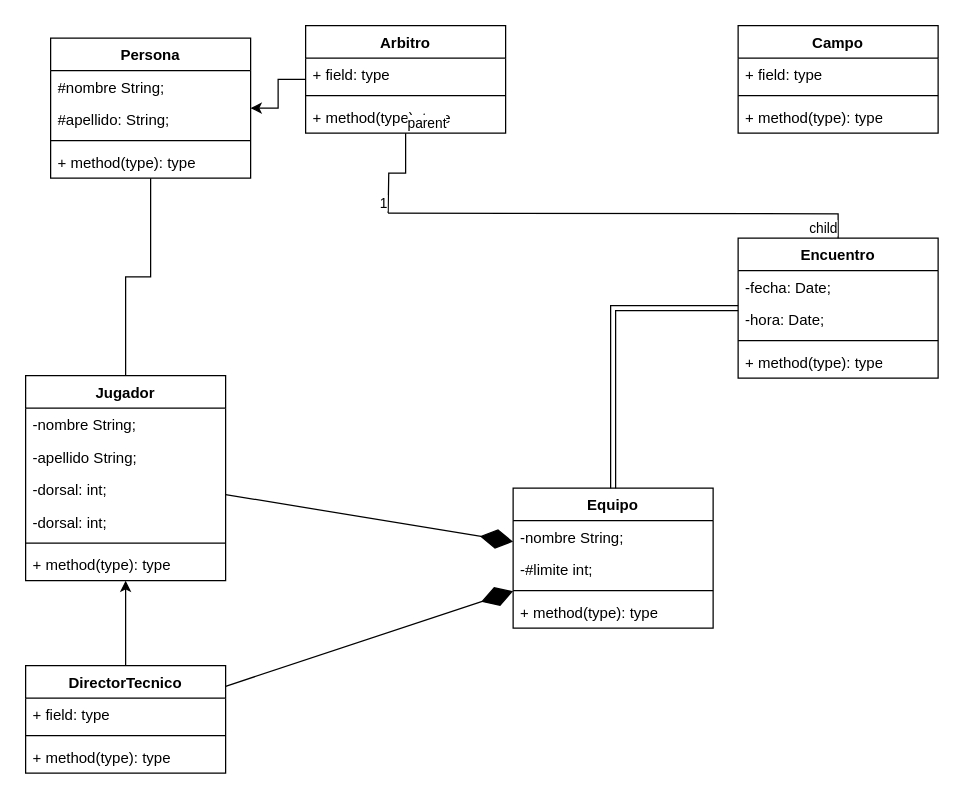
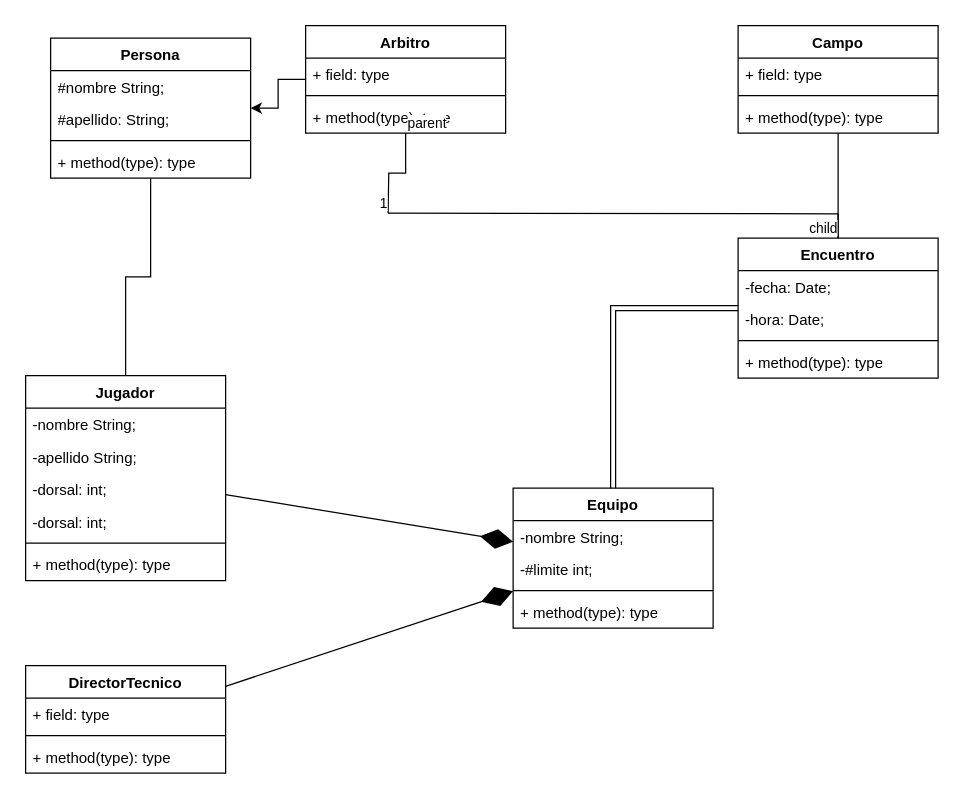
  <mxCell id="0" />
  <mxCell id="1" parent="0" />
  <mxCell id="2" value="Jugador" style="swimlane;fontStyle=1;align=center;verticalAlign=top;childLayout=stackLayout;horizontal=1;startSize=26;horizontalStack=0;resizeParent=1;resizeParentMax=0;resizeLast=0;collapsible=1;marginBottom=0;whiteSpace=wrap;html=1;" vertex="1" parent="1"><mxGeometry x="20" y="300" width="160" height="164" as="geometry" /></mxCell>
  <mxCell id="3" value="-nombre String;" style="text;strokeColor=none;fillColor=none;align=left;verticalAlign=top;spacingLeft=4;spacingRight=4;overflow=hidden;rotatable=0;points=[[0,0.5],[1,0.5]];portConstraint=eastwest;whiteSpace=wrap;html=1;" vertex="1" parent="2"><mxGeometry y="26" width="160" height="26" as="geometry" /></mxCell>
  <mxCell id="4" value="-apellido String;" style="text;strokeColor=none;fillColor=none;align=left;verticalAlign=top;spacingLeft=4;spacingRight=4;overflow=hidden;rotatable=0;points=[[0,0.5],[1,0.5]];portConstraint=eastwest;whiteSpace=wrap;html=1;" vertex="1" parent="2"><mxGeometry y="52" width="160" height="26" as="geometry" /></mxCell>
  <mxCell id="5" value="-dorsal: int;" style="text;strokeColor=none;fillColor=none;align=left;verticalAlign=top;spacingLeft=4;spacingRight=4;overflow=hidden;rotatable=0;points=[[0,0.5],[1,0.5]];portConstraint=eastwest;whiteSpace=wrap;html=1;" vertex="1" parent="2"><mxGeometry y="78" width="160" height="26" as="geometry" /></mxCell>
  <mxCell id="6" value="-dorsal: int;" style="text;strokeColor=none;fillColor=none;align=left;verticalAlign=top;spacingLeft=4;spacingRight=4;overflow=hidden;rotatable=0;points=[[0,0.5],[1,0.5]];portConstraint=eastwest;whiteSpace=wrap;html=1;" vertex="1" parent="2"><mxGeometry y="104" width="160" height="26" as="geometry" /></mxCell>
  <mxCell id="7" value="" style="line;strokeWidth=1;fillColor=none;align=left;verticalAlign=middle;spacingTop=-1;spacingLeft=3;spacingRight=3;rotatable=0;labelPosition=right;points=[];portConstraint=eastwest;strokeColor=inherit;" vertex="1" parent="2"><mxGeometry y="130" width="160" height="8" as="geometry" /></mxCell>
  <mxCell id="8" value="+ method(type): type" style="text;strokeColor=none;fillColor=none;align=left;verticalAlign=top;spacingLeft=4;spacingRight=4;overflow=hidden;rotatable=0;points=[[0,0.5],[1,0.5]];portConstraint=eastwest;whiteSpace=wrap;html=1;" vertex="1" parent="2"><mxGeometry y="138" width="160" height="26" as="geometry" /></mxCell>
  <mxCell id="9" value="Equipo" style="swimlane;fontStyle=1;align=center;verticalAlign=top;childLayout=stackLayout;horizontal=1;startSize=26;horizontalStack=0;resizeParent=1;resizeParentMax=0;resizeLast=0;collapsible=1;marginBottom=0;whiteSpace=wrap;html=1;" vertex="1" parent="1"><mxGeometry x="410" y="390" width="160" height="112" as="geometry" /></mxCell>
  <mxCell id="10" value="-nombre String;" style="text;strokeColor=none;fillColor=none;align=left;verticalAlign=top;spacingLeft=4;spacingRight=4;overflow=hidden;rotatable=0;points=[[0,0.5],[1,0.5]];portConstraint=eastwest;whiteSpace=wrap;html=1;" vertex="1" parent="9"><mxGeometry y="26" width="160" height="26" as="geometry" /></mxCell>
  <mxCell id="11" value="-#limite int;" style="text;strokeColor=none;fillColor=none;align=left;verticalAlign=top;spacingLeft=4;spacingRight=4;overflow=hidden;rotatable=0;points=[[0,0.5],[1,0.5]];portConstraint=eastwest;whiteSpace=wrap;html=1;" vertex="1" parent="9"><mxGeometry y="52" width="160" height="26" as="geometry" /></mxCell>
  <mxCell id="12" value="" style="line;strokeWidth=1;fillColor=none;align=left;verticalAlign=middle;spacingTop=-1;spacingLeft=3;spacingRight=3;rotatable=0;labelPosition=right;points=[];portConstraint=eastwest;strokeColor=inherit;" vertex="1" parent="9"><mxGeometry y="78" width="160" height="8" as="geometry" /></mxCell>
  <mxCell id="13" value="+ method(type): type" style="text;strokeColor=none;fillColor=none;align=left;verticalAlign=top;spacingLeft=4;spacingRight=4;overflow=hidden;rotatable=0;points=[[0,0.5],[1,0.5]];portConstraint=eastwest;whiteSpace=wrap;html=1;" vertex="1" parent="9"><mxGeometry y="86" width="160" height="26" as="geometry" /></mxCell>
  <mxCell id="14" value="" style="endArrow=diamondThin;endFill=1;endSize=24;html=1;rounded=0;" edge="1" parent="1" source="2" target="9"><mxGeometry width="160" relative="1" as="geometry"><mxPoint x="370" y="50" as="sourcePoint" /><mxPoint x="530" y="50" as="targetPoint" /></mxGeometry></mxCell>
  <mxCell id="15" value="Persona" style="swimlane;fontStyle=1;align=center;verticalAlign=top;childLayout=stackLayout;horizontal=1;startSize=26;horizontalStack=0;resizeParent=1;resizeParentMax=0;resizeLast=0;collapsible=1;marginBottom=0;whiteSpace=wrap;html=1;" vertex="1" parent="1"><mxGeometry x="40" y="30" width="160" height="112" as="geometry" /></mxCell>
  <mxCell id="16" value="#nombre String;" style="text;strokeColor=none;fillColor=none;align=left;verticalAlign=top;spacingLeft=4;spacingRight=4;overflow=hidden;rotatable=0;points=[[0,0.5],[1,0.5]];portConstraint=eastwest;whiteSpace=wrap;html=1;" vertex="1" parent="15"><mxGeometry y="26" width="160" height="26" as="geometry" /></mxCell>
  <mxCell id="17" value="#apellido: String;" style="text;strokeColor=none;fillColor=none;align=left;verticalAlign=top;spacingLeft=4;spacingRight=4;overflow=hidden;rotatable=0;points=[[0,0.5],[1,0.5]];portConstraint=eastwest;whiteSpace=wrap;html=1;" vertex="1" parent="15"><mxGeometry y="52" width="160" height="26" as="geometry" /></mxCell>
  <mxCell id="18" value="" style="line;strokeWidth=1;fillColor=none;align=left;verticalAlign=middle;spacingTop=-1;spacingLeft=3;spacingRight=3;rotatable=0;labelPosition=right;points=[];portConstraint=eastwest;strokeColor=inherit;" vertex="1" parent="15"><mxGeometry y="78" width="160" height="8" as="geometry" /></mxCell>
  <mxCell id="19" value="+ method(type): type" style="text;strokeColor=none;fillColor=none;align=left;verticalAlign=top;spacingLeft=4;spacingRight=4;overflow=hidden;rotatable=0;points=[[0,0.5],[1,0.5]];portConstraint=eastwest;whiteSpace=wrap;html=1;" vertex="1" parent="15"><mxGeometry y="86" width="160" height="26" as="geometry" /></mxCell>
  <mxCell id="20" style="edgeStyle=orthogonalEdgeStyle;rounded=0;orthogonalLoop=1;jettySize=auto;html=1;endArrow=none;" edge="1" parent="1" source="2" target="15"><mxGeometry relative="1" as="geometry"><mxPoint x="100" y="270" as="sourcePoint" /><Array as="points" /></mxGeometry></mxCell>
  <mxCell id="21" style="edgeStyle=orthogonalEdgeStyle;rounded=0;orthogonalLoop=1;jettySize=auto;html=1;" edge="1" parent="1" source="22" target="15"><mxGeometry relative="1" as="geometry" /></mxCell>
  <mxCell id="22" value="Arbitro" style="swimlane;fontStyle=1;align=center;verticalAlign=top;childLayout=stackLayout;horizontal=1;startSize=26;horizontalStack=0;resizeParent=1;resizeParentMax=0;resizeLast=0;collapsible=1;marginBottom=0;whiteSpace=wrap;html=1;" vertex="1" parent="1"><mxGeometry x="244" y="20" width="160" height="86" as="geometry" /></mxCell>
  <mxCell id="23" value="+ field: type" style="text;strokeColor=none;fillColor=none;align=left;verticalAlign=top;spacingLeft=4;spacingRight=4;overflow=hidden;rotatable=0;points=[[0,0.5],[1,0.5]];portConstraint=eastwest;whiteSpace=wrap;html=1;" vertex="1" parent="22"><mxGeometry y="26" width="160" height="26" as="geometry" /></mxCell>
  <mxCell id="24" value="" style="line;strokeWidth=1;fillColor=none;align=left;verticalAlign=middle;spacingTop=-1;spacingLeft=3;spacingRight=3;rotatable=0;labelPosition=right;points=[];portConstraint=eastwest;strokeColor=inherit;" vertex="1" parent="22"><mxGeometry y="52" width="160" height="8" as="geometry" /></mxCell>
  <mxCell id="25" value="+ method(type): type" style="text;strokeColor=none;fillColor=none;align=left;verticalAlign=top;spacingLeft=4;spacingRight=4;overflow=hidden;rotatable=0;points=[[0,0.5],[1,0.5]];portConstraint=eastwest;whiteSpace=wrap;html=1;" vertex="1" parent="22"><mxGeometry y="60" width="160" height="26" as="geometry" /></mxCell>
- <mxCell id="26" style="edgeStyle=orthogonalEdgeStyle;rounded=0;orthogonalLoop=1;jettySize=auto;html=1;" edge="1" parent="1" source="27" target="2"><mxGeometry relative="1" as="geometry" /></mxCell>
  <mxCell id="27" value="DirectorTecnico&lt;br&gt;" style="swimlane;fontStyle=1;align=center;verticalAlign=top;childLayout=stackLayout;horizontal=1;startSize=26;horizontalStack=0;resizeParent=1;resizeParentMax=0;resizeLast=0;collapsible=1;marginBottom=0;whiteSpace=wrap;html=1;" vertex="1" parent="1"><mxGeometry x="20" y="532" width="160" height="86" as="geometry" /></mxCell>
  <mxCell id="28" value="+ field: type" style="text;strokeColor=none;fillColor=none;align=left;verticalAlign=top;spacingLeft=4;spacingRight=4;overflow=hidden;rotatable=0;points=[[0,0.5],[1,0.5]];portConstraint=eastwest;whiteSpace=wrap;html=1;" vertex="1" parent="27"><mxGeometry y="26" width="160" height="26" as="geometry" /></mxCell>
  <mxCell id="29" value="" style="line;strokeWidth=1;fillColor=none;align=left;verticalAlign=middle;spacingTop=-1;spacingLeft=3;spacingRight=3;rotatable=0;labelPosition=right;points=[];portConstraint=eastwest;strokeColor=inherit;" vertex="1" parent="27"><mxGeometry y="52" width="160" height="8" as="geometry" /></mxCell>
  <mxCell id="30" value="+ method(type): type" style="text;strokeColor=none;fillColor=none;align=left;verticalAlign=top;spacingLeft=4;spacingRight=4;overflow=hidden;rotatable=0;points=[[0,0.5],[1,0.5]];portConstraint=eastwest;whiteSpace=wrap;html=1;" vertex="1" parent="27"><mxGeometry y="60" width="160" height="26" as="geometry" /></mxCell>
  <mxCell id="31" value="" style="endArrow=diamondThin;endFill=1;endSize=24;html=1;rounded=0;" edge="1" parent="1" source="27" target="9"><mxGeometry width="160" relative="1" as="geometry"><mxPoint x="240" y="490" as="sourcePoint" /><mxPoint x="400" y="490" as="targetPoint" /></mxGeometry></mxCell>
  <mxCell id="32" value="Encuentro" style="swimlane;fontStyle=1;align=center;verticalAlign=top;childLayout=stackLayout;horizontal=1;startSize=26;horizontalStack=0;resizeParent=1;resizeParentMax=0;resizeLast=0;collapsible=1;marginBottom=0;whiteSpace=wrap;html=1;" vertex="1" parent="1"><mxGeometry x="590" y="190" width="160" height="112" as="geometry" /></mxCell>
  <mxCell id="33" value="-fecha: Date;" style="text;strokeColor=none;fillColor=none;align=left;verticalAlign=top;spacingLeft=4;spacingRight=4;overflow=hidden;rotatable=0;points=[[0,0.5],[1,0.5]];portConstraint=eastwest;whiteSpace=wrap;html=1;" vertex="1" parent="32"><mxGeometry y="26" width="160" height="26" as="geometry" /></mxCell>
  <mxCell id="34" value="-hora: Date;" style="text;strokeColor=none;fillColor=none;align=left;verticalAlign=top;spacingLeft=4;spacingRight=4;overflow=hidden;rotatable=0;points=[[0,0.5],[1,0.5]];portConstraint=eastwest;whiteSpace=wrap;html=1;" vertex="1" parent="32"><mxGeometry y="52" width="160" height="26" as="geometry" /></mxCell>
  <mxCell id="35" value="" style="line;strokeWidth=1;fillColor=none;align=left;verticalAlign=middle;spacingTop=-1;spacingLeft=3;spacingRight=3;rotatable=0;labelPosition=right;points=[];portConstraint=eastwest;strokeColor=inherit;" vertex="1" parent="32"><mxGeometry y="78" width="160" height="8" as="geometry" /></mxCell>
  <mxCell id="36" value="+ method(type): type" style="text;strokeColor=none;fillColor=none;align=left;verticalAlign=top;spacingLeft=4;spacingRight=4;overflow=hidden;rotatable=0;points=[[0,0.5],[1,0.5]];portConstraint=eastwest;whiteSpace=wrap;html=1;" vertex="1" parent="32"><mxGeometry y="86" width="160" height="26" as="geometry" /></mxCell>
  <mxCell id="37" value="Campo" style="swimlane;fontStyle=1;align=center;verticalAlign=top;childLayout=stackLayout;horizontal=1;startSize=26;horizontalStack=0;resizeParent=1;resizeParentMax=0;resizeLast=0;collapsible=1;marginBottom=0;whiteSpace=wrap;html=1;" vertex="1" parent="1"><mxGeometry x="590" y="20" width="160" height="86" as="geometry" /></mxCell>
  <mxCell id="38" value="+ field: type" style="text;strokeColor=none;fillColor=none;align=left;verticalAlign=top;spacingLeft=4;spacingRight=4;overflow=hidden;rotatable=0;points=[[0,0.5],[1,0.5]];portConstraint=eastwest;whiteSpace=wrap;html=1;" vertex="1" parent="37"><mxGeometry y="26" width="160" height="26" as="geometry" /></mxCell>
  <mxCell id="39" value="" style="line;strokeWidth=1;fillColor=none;align=left;verticalAlign=middle;spacingTop=-1;spacingLeft=3;spacingRight=3;rotatable=0;labelPosition=right;points=[];portConstraint=eastwest;strokeColor=inherit;" vertex="1" parent="37"><mxGeometry y="52" width="160" height="8" as="geometry" /></mxCell>
  <mxCell id="40" value="+ method(type): type" style="text;strokeColor=none;fillColor=none;align=left;verticalAlign=top;spacingLeft=4;spacingRight=4;overflow=hidden;rotatable=0;points=[[0,0.5],[1,0.5]];portConstraint=eastwest;whiteSpace=wrap;html=1;" vertex="1" parent="37"><mxGeometry y="60" width="160" height="26" as="geometry" /></mxCell>
+ <mxCell id="41" value="" style="endArrow=none;html=1;edgeStyle=orthogonalEdgeStyle;rounded=0;" edge="1" parent="1" source="32" target="37"><mxGeometry relative="1" as="geometry"><mxPoint x="150" y="300" as="sourcePoint" /><mxPoint x="310" y="300" as="targetPoint" /></mxGeometry></mxCell>
  <mxCell id="42" value="" style="endArrow=none;html=1;edgeStyle=orthogonalEdgeStyle;rounded=0;shape=link;" edge="1" parent="1" source="32" target="9"><mxGeometry relative="1" as="geometry"><mxPoint x="340" y="320" as="sourcePoint" /><mxPoint x="500" y="320" as="targetPoint" /></mxGeometry></mxCell>
  <mxCell id="43" value="" style="endArrow=none;html=1;edgeStyle=orthogonalEdgeStyle;rounded=0;" edge="1" parent="1" target="32"><mxGeometry relative="1" as="geometry"><mxPoint x="310" y="170" as="sourcePoint" /><mxPoint x="460" y="120" as="targetPoint" /></mxGeometry></mxCell>
  <mxCell id="44" value="child" style="edgeLabel;resizable=0;html=1;align=right;verticalAlign=bottom;" connectable="0" vertex="1" parent="43"><mxGeometry x="1" relative="1" as="geometry" /></mxCell>
  <mxCell id="45" value="" style="endArrow=none;html=1;edgeStyle=orthogonalEdgeStyle;rounded=0;" edge="1" parent="1" source="22"><mxGeometry relative="1" as="geometry"><mxPoint x="300" y="120" as="sourcePoint" /><mxPoint x="310" y="170" as="targetPoint" /></mxGeometry></mxCell>
  <mxCell id="46" value="parent" style="edgeLabel;resizable=0;html=1;align=left;verticalAlign=bottom;" connectable="0" vertex="1" parent="45"><mxGeometry x="-1" relative="1" as="geometry" /></mxCell>
  <mxCell id="47" value="1" style="edgeLabel;resizable=0;html=1;align=right;verticalAlign=bottom;" connectable="0" vertex="1" parent="45"><mxGeometry x="1" relative="1" as="geometry" /></mxCell>
